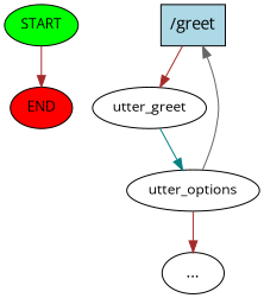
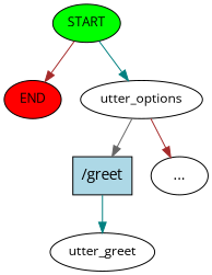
  digraph {
    fontname="Open Sans"
    node [fontname="Open Sans" fontsize=12]
    edge [color=brown fontname="Open Sans"]
    n1 [fillcolor=green label=START style=filled]
    n2 [fillcolor=red label=END style=filled]
    n3 [fillcolor=lightblue label="/greet" shape=rect style=filled fontsize=""]
    n4 [label=utter_greet]
    n5 [label=utter_options]
    n6 [label="..." fontsize=""]
    n1 -> n2
-   n3 -> n4
-   n4 -> n5 [color=teal]
+   n3 -> n4 [color=teal]
+   n1 -> n5 [color=teal]
    n5 -> n3 [color=gray40]
    n5 -> n6
  }
